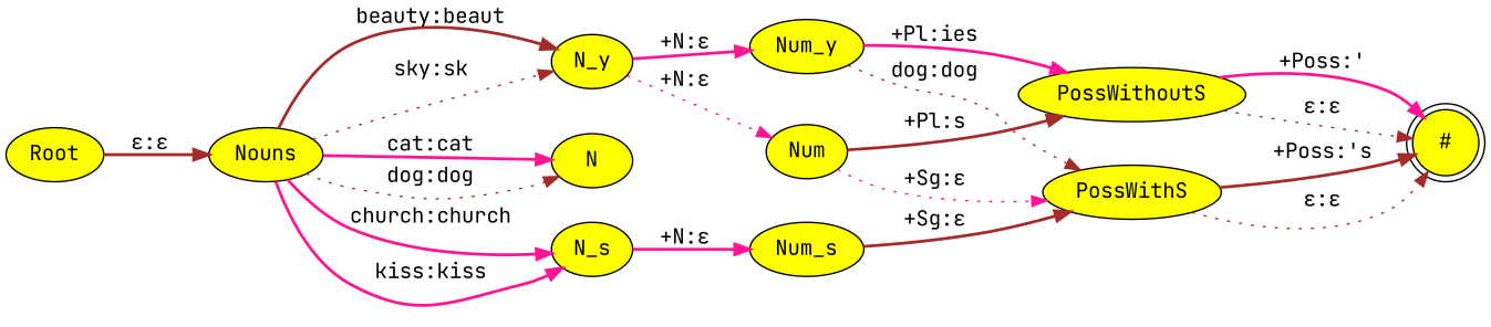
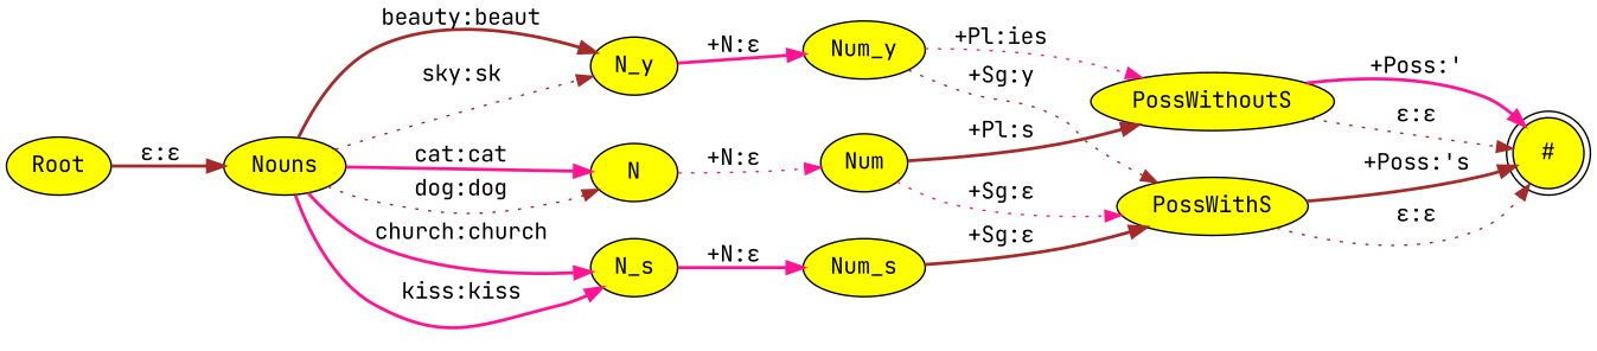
  digraph {
    fontname="JetBrains Mono"
    rankdir=LR
    node [fillcolor=yellow fontname="JetBrains Mono" shape=ellipse style=filled]
    edge [color=brown fontname="JetBrains Mono" style=bold]
    n1 [label=Root]
    n2 [label=Nouns]
    n3 [label=N]
    n4 [label=N_s]
    n5 [label=N_y]
    n6 [label=Num]
    n7 [label=Num_s]
    n8 [label=Num_y]
    n9 [label=PossWithS]
    n10 [label=PossWithoutS]
    n11 [label="#" shape=doublecircle]
    n1 -> n2 [label="ε:ε "]
    n2 -> n3 [color=deeppink label="cat:cat "]
    n2 -> n3 [label="dog:dog " style=dotted]
    n2 -> n4 [color=deeppink label="church:church "]
    n2 -> n4 [color=deeppink label="kiss:kiss "]
    n2 -> n5 [label="beauty:beaut "]
    n2 -> n5 [label="sky:sk " style=dotted]
-   n5 -> n6 [color=deeppink label="+N:ε " style=dotted]
+   n3 -> n6 [color=deeppink label="+N:ε " style=dotted]
    n4 -> n7 [color=deeppink label="+N:ε "]
    n5 -> n8 [color=deeppink label="+N:ε "]
    n6 -> n9 [color=deeppink label="+Sg:ε " style=dotted]
    n6 -> n10 [label="+Pl:s "]
    n7 -> n9 [label="+Sg:ε "]
-   n8 -> n9 [label="dog:dog " style=dotted]
-   n8 -> n10 [color=deeppink label="+Pl:ies "]
+   n8 -> n9 [label="+Sg:y " style=dotted]
+   n8 -> n10 [color=deeppink label="+Pl:ies " style=dotted]
    n9 -> n11 [label="+Poss:'s "]
    n9 -> n11 [label="ε:ε " style=dotted]
    n10 -> n11 [color=deeppink label="+Poss:' "]
    n10 -> n11 [label="ε:ε " style=dotted]
  }
